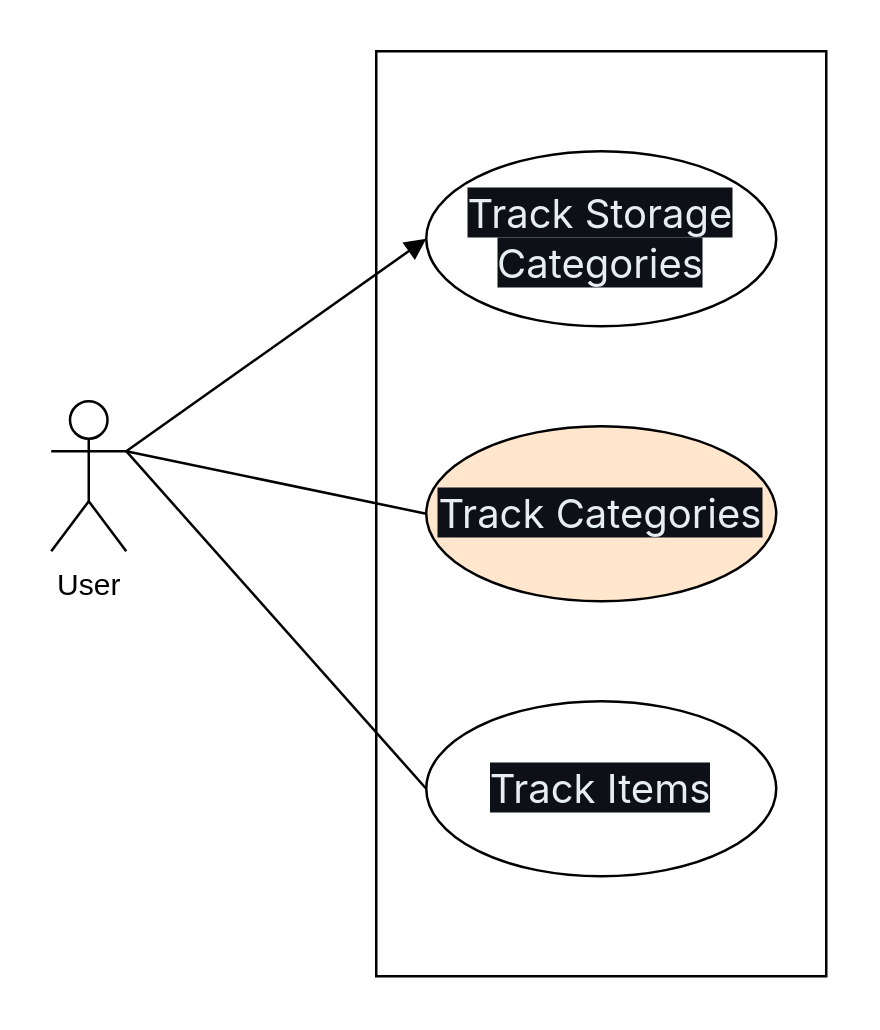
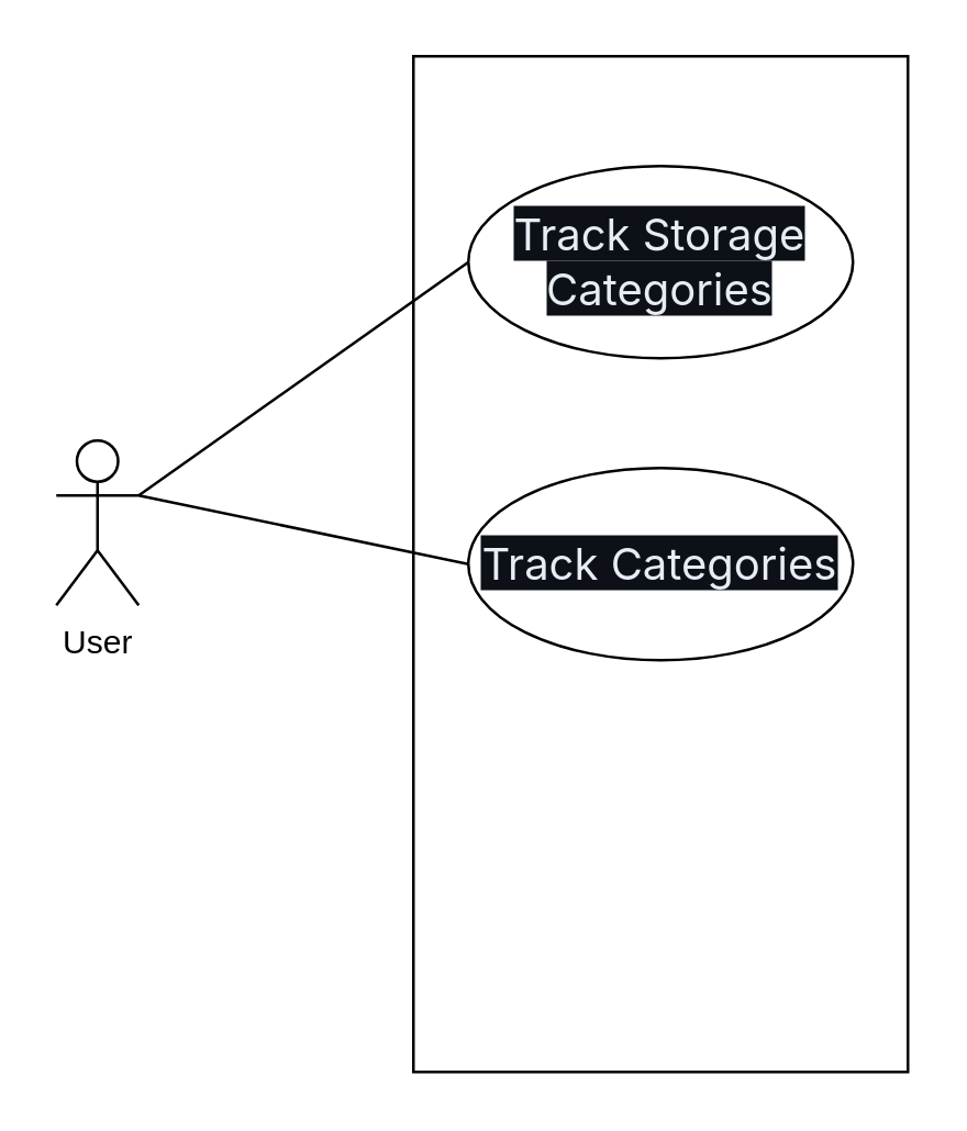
  <mxCell id="0" />
  <mxCell id="1" parent="0" />
  <mxCell id="2" value="" style="rounded=0;whiteSpace=wrap;html=1;fillColor=none;" vertex="1" parent="1"><mxGeometry x="150" y="20" width="180" height="370" as="geometry" /></mxCell>
  <mxCell id="3" value="&lt;span style=&quot;color: rgb(230, 237, 243); font-family: -apple-system, BlinkMacSystemFont, &amp;quot;Segoe UI&amp;quot;, &amp;quot;Noto Sans&amp;quot;, Helvetica, Arial, sans-serif, &amp;quot;Apple Color Emoji&amp;quot;, &amp;quot;Segoe UI Emoji&amp;quot;; font-size: 16px; text-align: left; background-color: rgb(13, 17, 23);&quot;&gt;Track Storage Categories&lt;/span&gt;" style="ellipse;whiteSpace=wrap;html=1;" vertex="1" parent="1"><mxGeometry x="170" y="60" width="140" height="70" as="geometry" /></mxCell>
- <mxCell id="4" value="&lt;span style=&quot;color: rgb(230, 237, 243); font-family: -apple-system, BlinkMacSystemFont, &amp;quot;Segoe UI&amp;quot;, &amp;quot;Noto Sans&amp;quot;, Helvetica, Arial, sans-serif, &amp;quot;Apple Color Emoji&amp;quot;, &amp;quot;Segoe UI Emoji&amp;quot;; font-size: 16px; text-align: left; background-color: rgb(13, 17, 23);&quot;&gt;Track Categories&lt;/span&gt;" style="ellipse;whiteSpace=wrap;html=1;fillColor=#ffe6cc;" vertex="1" parent="1"><mxGeometry x="170" y="170" width="140" height="70" as="geometry" /></mxCell>
- <mxCell id="5" value="&lt;span style=&quot;color: rgb(230, 237, 243); font-family: -apple-system, BlinkMacSystemFont, &amp;quot;Segoe UI&amp;quot;, &amp;quot;Noto Sans&amp;quot;, Helvetica, Arial, sans-serif, &amp;quot;Apple Color Emoji&amp;quot;, &amp;quot;Segoe UI Emoji&amp;quot;; font-size: 16px; text-align: left; background-color: rgb(13, 17, 23);&quot;&gt;Track Items&lt;/span&gt;" style="ellipse;whiteSpace=wrap;html=1;" vertex="1" parent="1"><mxGeometry x="170" y="280" width="140" height="70" as="geometry" /></mxCell>
+ <mxCell id="4" value="&lt;span style=&quot;color: rgb(230, 237, 243); font-family: -apple-system, BlinkMacSystemFont, &amp;quot;Segoe UI&amp;quot;, &amp;quot;Noto Sans&amp;quot;, Helvetica, Arial, sans-serif, &amp;quot;Apple Color Emoji&amp;quot;, &amp;quot;Segoe UI Emoji&amp;quot;; font-size: 16px; text-align: left; background-color: rgb(13, 17, 23);&quot;&gt;Track Categories&lt;/span&gt;" style="ellipse;whiteSpace=wrap;html=1;" vertex="1" parent="1"><mxGeometry x="170" y="170" width="140" height="70" as="geometry" /></mxCell>
  <mxCell id="6" value="User" style="shape=umlActor;verticalLabelPosition=bottom;verticalAlign=top;html=1;" vertex="1" parent="1"><mxGeometry x="20" y="160" width="30" height="60" as="geometry" /></mxCell>
- <mxCell id="7" value="" style="endArrow=block;html=1;rounded=0;entryX=0;entryY=0.5;entryDx=0;entryDy=0;exitX=1;exitY=0.333;exitDx=0;exitDy=0;exitPerimeter=0;" edge="1" parent="1" source="6" target="3"><mxGeometry width="50" height="50" relative="1" as="geometry"><mxPoint x="180" y="550" as="sourcePoint" /><mxPoint x="230" y="500" as="targetPoint" /></mxGeometry></mxCell>
+ <mxCell id="7" value="" style="endArrow=none;html=1;rounded=0;entryX=0;entryY=0.5;entryDx=0;entryDy=0;exitX=1;exitY=0.333;exitDx=0;exitDy=0;exitPerimeter=0;" edge="1" parent="1" source="6" target="3"><mxGeometry width="50" height="50" relative="1" as="geometry"><mxPoint x="180" y="550" as="sourcePoint" /><mxPoint x="230" y="500" as="targetPoint" /></mxGeometry></mxCell>
  <mxCell id="8" value="" style="endArrow=none;html=1;rounded=0;entryX=0;entryY=0.5;entryDx=0;entryDy=0;" edge="1" parent="1" target="4"><mxGeometry width="50" height="50" relative="1" as="geometry"><mxPoint x="50" y="180" as="sourcePoint" /><mxPoint x="180" y="105" as="targetPoint" /></mxGeometry></mxCell>
- <mxCell id="9" value="" style="endArrow=none;html=1;rounded=0;entryX=0;entryY=0.5;entryDx=0;entryDy=0;exitX=1;exitY=0.333;exitDx=0;exitDy=0;exitPerimeter=0;" edge="1" parent="1" source="6" target="5"><mxGeometry width="50" height="50" relative="1" as="geometry"><mxPoint x="70" y="200" as="sourcePoint" /><mxPoint x="190" y="115" as="targetPoint" /></mxGeometry></mxCell>
